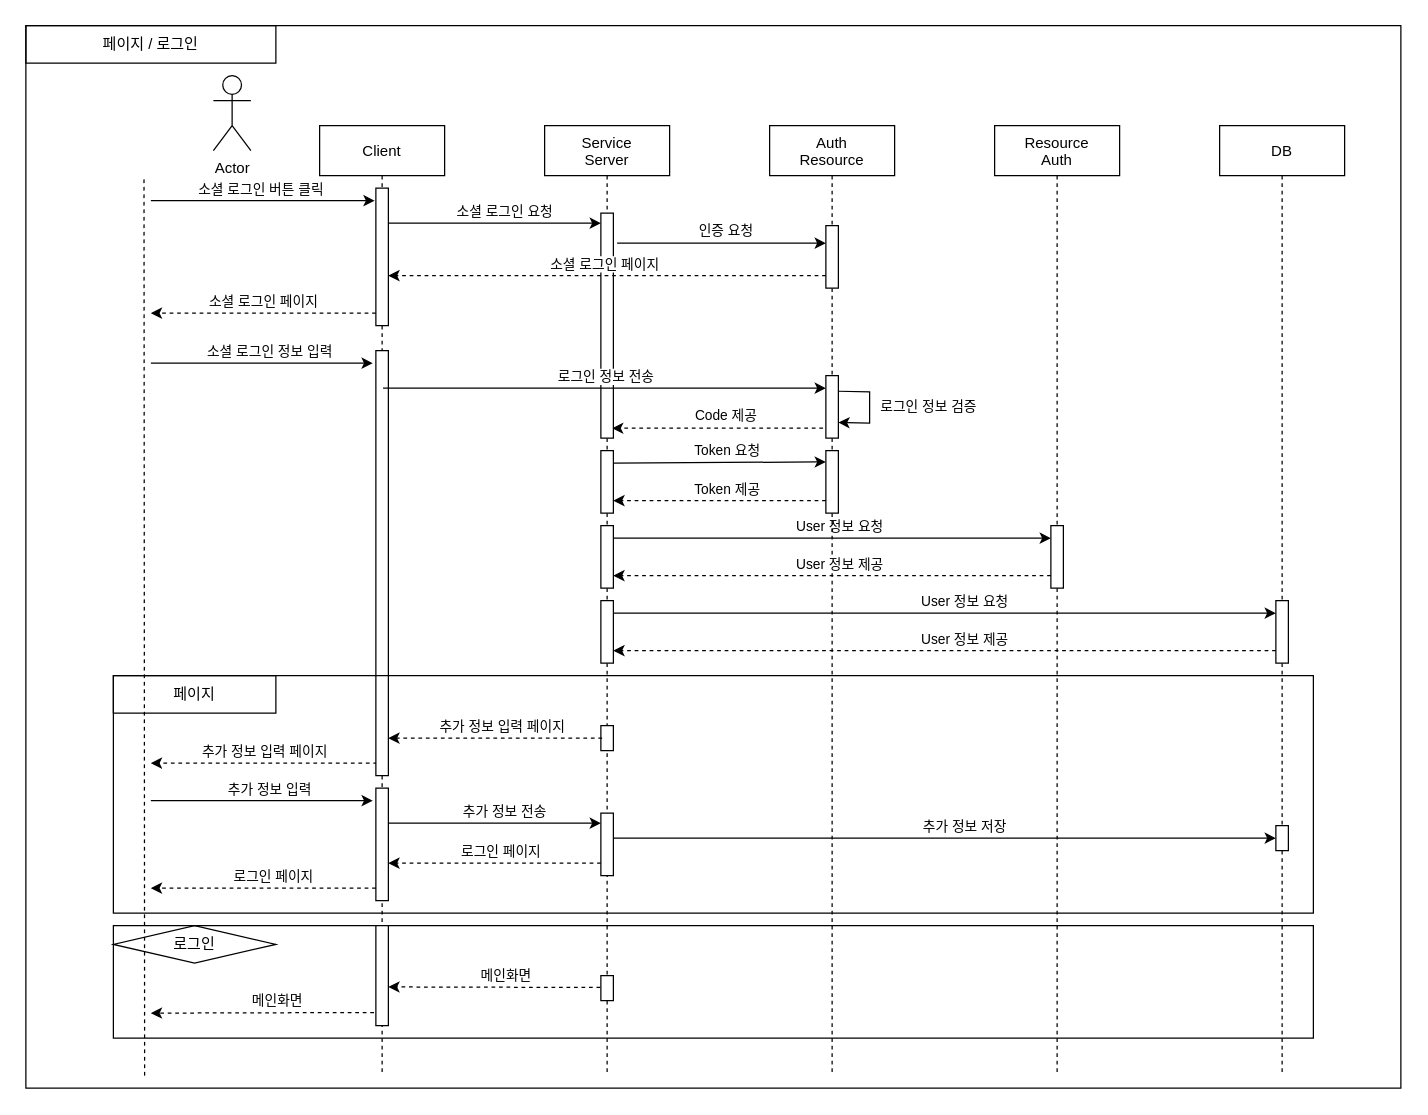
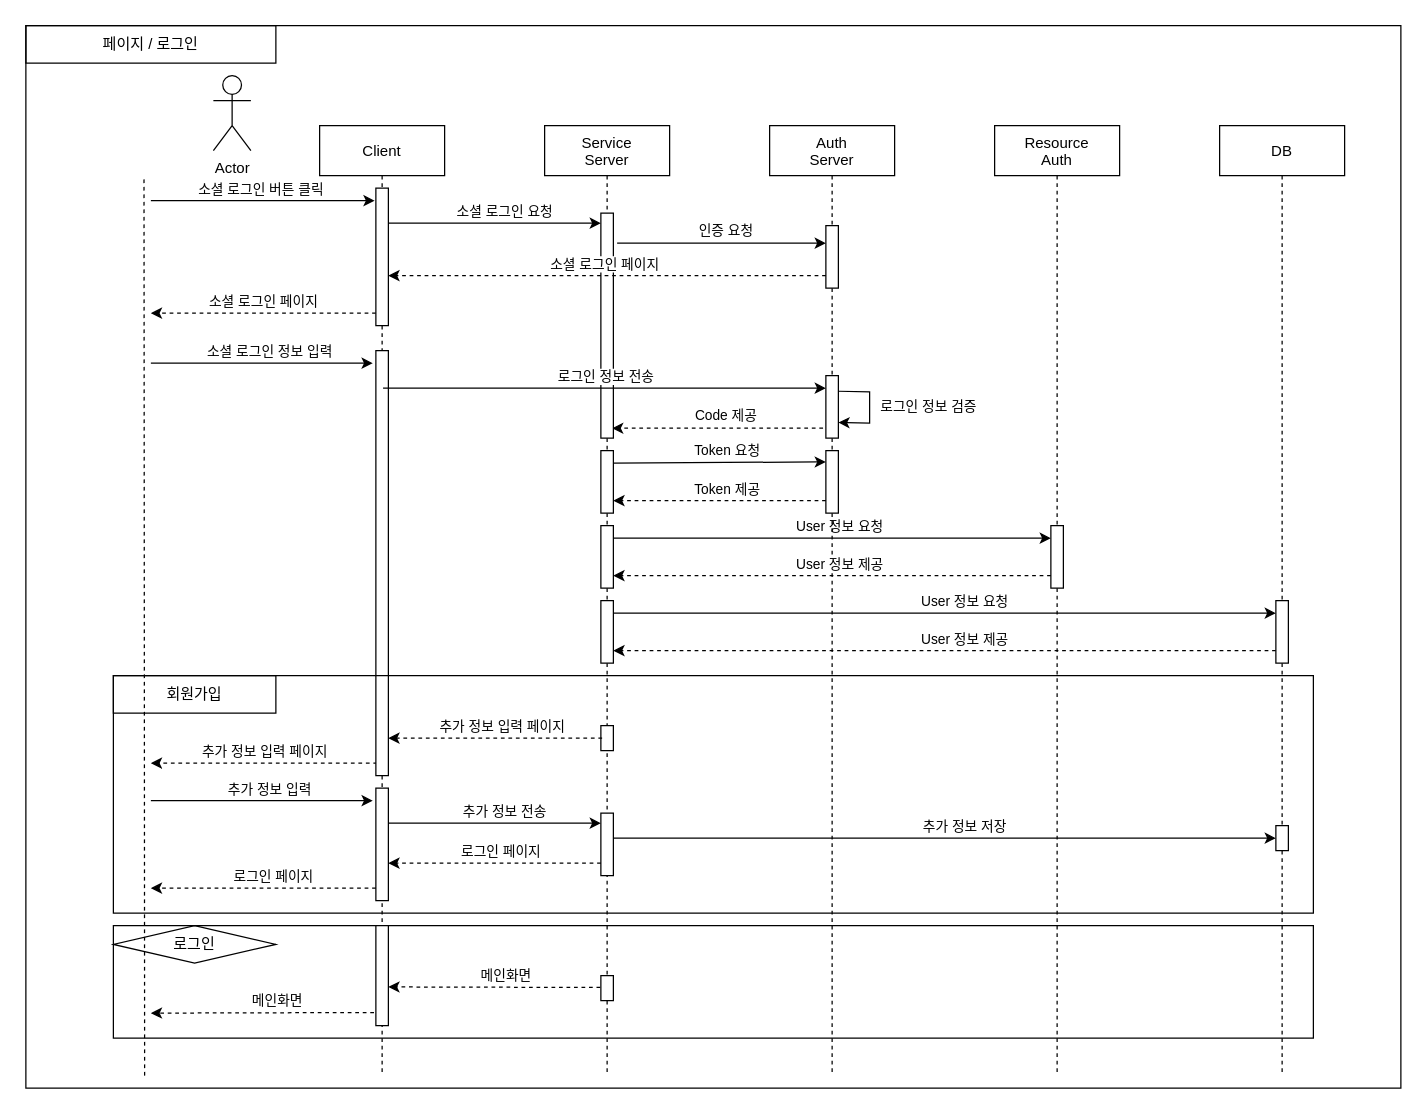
  <mxCell id="0" />
  <mxCell id="1" parent="0" />
  <mxCell id="2" value="" style="rounded=0;whiteSpace=wrap;html=1;fillColor=none;" vertex="1" parent="1"><mxGeometry width="1100" height="850" as="geometry" x="20" y="20" /></mxCell>
  <mxCell id="3" value="" style="rounded=0;whiteSpace=wrap;html=1;fillColor=none;" vertex="1" parent="1"><mxGeometry x="90" y="540" width="960" height="190" as="geometry" /></mxCell>
  <mxCell id="4" value="Client" style="shape=umlLifeline;perimeter=lifelinePerimeter;container=1;collapsible=0;recursiveResize=0;rounded=0;shadow=0;strokeWidth=1;" parent="1" vertex="1"><mxGeometry x="255" y="100" width="100" height="760" as="geometry" /></mxCell>
  <mxCell id="5" value="" style="endArrow=classic;html=1;rounded=0;strokeColor=default;dashed=1;exitX=0.51;exitY=0.441;exitDx=0;exitDy=0;exitPerimeter=0;" edge="1" parent="4"><mxGeometry width="50" height="50" relative="1" as="geometry"><mxPoint x="46" y="510" as="sourcePoint" /><mxPoint x="-135" y="510" as="targetPoint" /></mxGeometry></mxCell>
  <mxCell id="6" value="추가 정보 입력 페이지" style="edgeLabel;html=1;align=center;verticalAlign=middle;resizable=0;points=[];" vertex="1" connectable="0" parent="5"><mxGeometry x="-0.609" y="-2" relative="1" as="geometry"><mxPoint x="-56" y="-8" as="offset" /></mxGeometry></mxCell>
  <mxCell id="7" value="" style="endArrow=classic;html=1;rounded=0;exitX=0.52;exitY=0.124;exitDx=0;exitDy=0;exitPerimeter=0;" edge="1" parent="4"><mxGeometry width="50" height="50" relative="1" as="geometry"><mxPoint x="-135" y="540" as="sourcePoint" /><mxPoint x="42.5" y="540" as="targetPoint" /></mxGeometry></mxCell>
  <mxCell id="8" value="추가 정보 입력" style="edgeLabel;html=1;align=center;verticalAlign=middle;resizable=0;points=[];" vertex="1" connectable="0" parent="7"><mxGeometry x="-0.609" y="-2" relative="1" as="geometry"><mxPoint x="59" y="-12" as="offset" /></mxGeometry></mxCell>
  <mxCell id="9" value="" style="rounded=0;whiteSpace=wrap;html=1;fillColor=default;" vertex="1" parent="4"><mxGeometry x="45" y="180" width="10" height="260" as="geometry" /></mxCell>
  <mxCell id="10" value="" style="rounded=0;whiteSpace=wrap;html=1;fillColor=default;" vertex="1" parent="4"><mxGeometry x="45" y="530" width="10" height="90" as="geometry" /></mxCell>
  <mxCell id="11" value="" style="rounded=0;whiteSpace=wrap;html=1;fillColor=default;" vertex="1" parent="4"><mxGeometry x="45" y="440" width="10" height="80" as="geometry" /></mxCell>
  <mxCell id="12" value="Service&#10;Server" style="shape=umlLifeline;perimeter=lifelinePerimeter;container=1;collapsible=0;recursiveResize=0;rounded=0;shadow=0;strokeWidth=1;" vertex="1" parent="1"><mxGeometry x="435" y="100" width="100" height="760" as="geometry" /></mxCell>
  <mxCell id="13" value="" style="endArrow=classic;html=1;rounded=0;entryX=0;entryY=0.2;entryDx=0;entryDy=0;entryPerimeter=0;" edge="1" parent="12" target="36"><mxGeometry width="50" height="50" relative="1" as="geometry"><mxPoint x="50" y="330" as="sourcePoint" /><mxPoint x="395" y="330" as="targetPoint" /></mxGeometry></mxCell>
  <mxCell id="14" value="User 정보 요청" style="edgeLabel;html=1;align=center;verticalAlign=middle;resizable=0;points=[];" vertex="1" connectable="0" parent="13"><mxGeometry x="-0.609" y="-2" relative="1" as="geometry"><mxPoint x="116" y="-12" as="offset" /></mxGeometry></mxCell>
  <mxCell id="15" value="" style="endArrow=classic;html=1;rounded=0;strokeColor=default;dashed=1;exitX=0.49;exitY=0.351;exitDx=0;exitDy=0;exitPerimeter=0;entryX=0.9;entryY=0.956;entryDx=0;entryDy=0;entryPerimeter=0;" edge="1" parent="12" target="17"><mxGeometry width="50" height="50" relative="1" as="geometry"><mxPoint x="228.75" y="241.92" as="sourcePoint" /><mxPoint x="65" y="242" as="targetPoint" /></mxGeometry></mxCell>
  <mxCell id="16" value="Code 제공" style="edgeLabel;html=1;align=center;verticalAlign=middle;resizable=0;points=[];" vertex="1" connectable="0" parent="15"><mxGeometry x="-0.609" y="-2" relative="1" as="geometry"><mxPoint x="-50" y="-8" as="offset" /></mxGeometry></mxCell>
  <mxCell id="17" value="" style="rounded=0;whiteSpace=wrap;html=1;fillColor=default;" vertex="1" parent="12"><mxGeometry x="45" y="70" width="10" height="180" as="geometry" /></mxCell>
  <mxCell id="18" value="" style="endArrow=classic;html=1;rounded=0;exitX=0.51;exitY=0.309;exitDx=0;exitDy=0;exitPerimeter=0;entryX=0;entryY=0.2;entryDx=0;entryDy=0;entryPerimeter=0;" edge="1" parent="12" target="29"><mxGeometry width="50" height="50" relative="1" as="geometry"><mxPoint x="-129.25" y="210.0" as="sourcePoint" /><mxPoint x="229.25" y="210.0" as="targetPoint" /></mxGeometry></mxCell>
  <mxCell id="19" value="로그인 정보 전송" style="edgeLabel;html=1;align=center;verticalAlign=middle;resizable=0;points=[];" vertex="1" connectable="0" parent="18"><mxGeometry x="-0.609" y="-2" relative="1" as="geometry"><mxPoint x="109" y="-12" as="offset" /></mxGeometry></mxCell>
  <mxCell id="20" value="" style="rounded=0;whiteSpace=wrap;html=1;fillColor=default;" vertex="1" parent="12"><mxGeometry x="45" y="260" width="10" height="50" as="geometry" /></mxCell>
  <mxCell id="21" value="" style="rounded=0;whiteSpace=wrap;html=1;fillColor=default;" vertex="1" parent="12"><mxGeometry x="45" y="320" width="10" height="50" as="geometry" /></mxCell>
  <mxCell id="22" value="" style="rounded=0;whiteSpace=wrap;html=1;fillColor=default;" vertex="1" parent="12"><mxGeometry x="45" y="380" width="10" height="50" as="geometry" /></mxCell>
  <mxCell id="23" value="" style="rounded=0;whiteSpace=wrap;html=1;fillColor=default;" vertex="1" parent="12"><mxGeometry x="45" y="550" width="10" height="50" as="geometry" /></mxCell>
  <mxCell id="24" value="" style="rounded=0;whiteSpace=wrap;html=1;fillColor=default;" vertex="1" parent="12"><mxGeometry x="45" y="480" width="10" height="20" as="geometry" /></mxCell>
- <mxCell id="25" value="Auth&#10;Resource" style="shape=umlLifeline;perimeter=lifelinePerimeter;container=1;collapsible=0;recursiveResize=0;rounded=0;shadow=0;strokeWidth=1;" vertex="1" parent="1"><mxGeometry x="615" y="100" width="100" height="760" as="geometry" /></mxCell>
+ <mxCell id="25" value="Auth&#10;Server" style="shape=umlLifeline;perimeter=lifelinePerimeter;container=1;collapsible=0;recursiveResize=0;rounded=0;shadow=0;strokeWidth=1;" vertex="1" parent="1"><mxGeometry x="615" y="100" width="100" height="760" as="geometry" /></mxCell>
  <mxCell id="26" value="" style="endArrow=classic;html=1;rounded=0;strokeColor=default;dashed=1;" edge="1" parent="25"><mxGeometry width="50" height="50" relative="1" as="geometry"><mxPoint x="405" y="420" as="sourcePoint" /><mxPoint x="-125" y="420" as="targetPoint" /></mxGeometry></mxCell>
  <mxCell id="27" value="User 정보 제공" style="edgeLabel;html=1;align=center;verticalAlign=middle;resizable=0;points=[];" vertex="1" connectable="0" parent="26"><mxGeometry x="-0.609" y="-2" relative="1" as="geometry"><mxPoint x="-146" y="-8" as="offset" /></mxGeometry></mxCell>
  <mxCell id="28" value="" style="rounded=0;whiteSpace=wrap;html=1;fillColor=default;" vertex="1" parent="25"><mxGeometry x="45" y="80" width="10" height="50" as="geometry" /></mxCell>
  <mxCell id="29" value="" style="rounded=0;whiteSpace=wrap;html=1;fillColor=default;" vertex="1" parent="25"><mxGeometry x="45" y="200" width="10" height="50" as="geometry" /></mxCell>
  <mxCell id="30" value="" style="rounded=0;whiteSpace=wrap;html=1;fillColor=default;" vertex="1" parent="25"><mxGeometry x="45" y="260" width="10" height="50" as="geometry" /></mxCell>
  <mxCell id="31" value="" style="endArrow=classic;html=1;rounded=0;strokeColor=default;entryX=1;entryY=0.75;entryDx=0;entryDy=0;exitX=1;exitY=0.25;exitDx=0;exitDy=0;" edge="1" parent="25" source="29" target="29"><mxGeometry width="50" height="50" relative="1" as="geometry"><mxPoint x="75" y="220" as="sourcePoint" /><mxPoint x="55" y="240" as="targetPoint" /><Array as="points"><mxPoint x="80" y="213" /><mxPoint x="80" y="238" /></Array></mxGeometry></mxCell>
  <mxCell id="32" value="로그인 정보 검증" style="edgeLabel;html=1;align=center;verticalAlign=middle;resizable=0;points=[];" vertex="1" connectable="0" parent="31"><mxGeometry x="-0.616" y="-4" relative="1" as="geometry"><mxPoint x="58" y="8" as="offset" /></mxGeometry></mxCell>
  <mxCell id="33" value="Resource&#10;Auth" style="shape=umlLifeline;perimeter=lifelinePerimeter;container=1;collapsible=0;recursiveResize=0;rounded=0;shadow=0;strokeWidth=1;" vertex="1" parent="1"><mxGeometry x="795" y="100" width="100" height="760" as="geometry" /></mxCell>
  <mxCell id="34" value="" style="endArrow=classic;html=1;rounded=0;entryX=0;entryY=0.5;entryDx=0;entryDy=0;" edge="1" parent="33" target="39"><mxGeometry width="50" height="50" relative="1" as="geometry"><mxPoint x="-305" y="570" as="sourcePoint" /><mxPoint x="225" y="570" as="targetPoint" /></mxGeometry></mxCell>
  <mxCell id="35" value="추가 정보 저장" style="edgeLabel;html=1;align=center;verticalAlign=middle;resizable=0;points=[];" vertex="1" connectable="0" parent="34"><mxGeometry x="-0.609" y="-2" relative="1" as="geometry"><mxPoint x="176" y="-12" as="offset" /></mxGeometry></mxCell>
  <mxCell id="36" value="" style="rounded=0;whiteSpace=wrap;html=1;fillColor=default;" vertex="1" parent="33"><mxGeometry x="45" y="320" width="10" height="50" as="geometry" /></mxCell>
  <mxCell id="37" value="DB" style="shape=umlLifeline;perimeter=lifelinePerimeter;container=1;collapsible=0;recursiveResize=0;rounded=0;shadow=0;strokeWidth=1;" vertex="1" parent="1"><mxGeometry x="975" y="100" width="100" height="760" as="geometry" /></mxCell>
  <mxCell id="38" value="" style="rounded=0;whiteSpace=wrap;html=1;fillColor=default;" vertex="1" parent="37"><mxGeometry x="45" y="380" width="10" height="50" as="geometry" /></mxCell>
  <mxCell id="39" value="" style="rounded=0;whiteSpace=wrap;html=1;fillColor=default;" vertex="1" parent="37"><mxGeometry x="45" y="560" width="10" height="20" as="geometry" /></mxCell>
  <mxCell id="40" value="Actor" style="shape=umlActor;verticalLabelPosition=bottom;verticalAlign=top;html=1;outlineConnect=0;" vertex="1" parent="1"><mxGeometry x="170" y="60" width="30" height="60" as="geometry" /></mxCell>
  <mxCell id="41" value="" style="endArrow=none;dashed=1;html=1;rounded=0;" edge="1" parent="1"><mxGeometry width="50" height="50" relative="1" as="geometry"><mxPoint x="115" y="860" as="sourcePoint" /><mxPoint x="114.5" y="140" as="targetPoint" /></mxGeometry></mxCell>
  <mxCell id="42" value="" style="endArrow=classic;html=1;rounded=0;entryX=-0.1;entryY=0.091;entryDx=0;entryDy=0;entryPerimeter=0;" edge="1" parent="1" target="78"><mxGeometry width="50" height="50" relative="1" as="geometry"><mxPoint x="120" y="160" as="sourcePoint" /><mxPoint x="490" y="340" as="targetPoint" /></mxGeometry></mxCell>
  <mxCell id="43" value="소셜 로그인 버튼 클릭" style="edgeLabel;html=1;align=center;verticalAlign=middle;resizable=0;points=[];" vertex="1" connectable="0" parent="42"><mxGeometry x="-0.382" y="-3" relative="1" as="geometry"><mxPoint x="33" y="-13" as="offset" /></mxGeometry></mxCell>
  <mxCell id="44" value="" style="endArrow=classic;html=1;rounded=0;exitX=1;exitY=0.255;exitDx=0;exitDy=0;exitPerimeter=0;" edge="1" parent="1" source="78"><mxGeometry width="50" height="50" relative="1" as="geometry"><mxPoint x="320" y="170" as="sourcePoint" /><mxPoint x="480" y="178" as="targetPoint" /></mxGeometry></mxCell>
  <mxCell id="45" value="소셜 로그인 요청" style="edgeLabel;html=1;align=center;verticalAlign=middle;resizable=0;points=[];" vertex="1" connectable="0" parent="44"><mxGeometry x="-0.609" y="-2" relative="1" as="geometry"><mxPoint x="59" y="-12" as="offset" /></mxGeometry></mxCell>
  <mxCell id="46" value="" style="endArrow=classic;html=1;rounded=0;exitX=1.3;exitY=0.133;exitDx=0;exitDy=0;exitPerimeter=0;" edge="1" parent="1" source="17"><mxGeometry width="50" height="50" relative="1" as="geometry"><mxPoint x="490" y="180" as="sourcePoint" /><mxPoint x="660" y="194" as="targetPoint" /></mxGeometry></mxCell>
  <mxCell id="47" value="인증 요청" style="edgeLabel;html=1;align=center;verticalAlign=middle;resizable=0;points=[];" vertex="1" connectable="0" parent="46"><mxGeometry x="-0.609" y="-2" relative="1" as="geometry"><mxPoint x="54" y="-12" as="offset" /></mxGeometry></mxCell>
  <mxCell id="48" value="" style="endArrow=classic;html=1;rounded=0;strokeColor=default;dashed=1;" edge="1" parent="1"><mxGeometry width="50" height="50" relative="1" as="geometry"><mxPoint x="660" y="220" as="sourcePoint" /><mxPoint x="310" y="220" as="targetPoint" /></mxGeometry></mxCell>
  <mxCell id="49" value="소셜 로그인 페이지" style="edgeLabel;html=1;align=center;verticalAlign=middle;resizable=0;points=[];" vertex="1" connectable="0" parent="48"><mxGeometry x="-0.609" y="-2" relative="1" as="geometry"><mxPoint x="-110" y="-8" as="offset" /></mxGeometry></mxCell>
  <mxCell id="50" value="" style="endArrow=classic;html=1;rounded=0;strokeColor=default;dashed=1;" edge="1" parent="1"><mxGeometry width="50" height="50" relative="1" as="geometry"><mxPoint x="300" y="250" as="sourcePoint" /><mxPoint x="120" y="250" as="targetPoint" /></mxGeometry></mxCell>
  <mxCell id="51" value="소셜 로그인 페이지" style="edgeLabel;html=1;align=center;verticalAlign=middle;resizable=0;points=[];" vertex="1" connectable="0" parent="50"><mxGeometry x="-0.609" y="-2" relative="1" as="geometry"><mxPoint x="-56" y="-8" as="offset" /></mxGeometry></mxCell>
  <mxCell id="52" value="" style="endArrow=classic;html=1;rounded=0;exitX=0.52;exitY=0.124;exitDx=0;exitDy=0;exitPerimeter=0;" edge="1" parent="1"><mxGeometry width="50" height="50" relative="1" as="geometry"><mxPoint x="120" y="290" as="sourcePoint" /><mxPoint x="297.5" y="290" as="targetPoint" /></mxGeometry></mxCell>
  <mxCell id="53" value="소셜 로그인 정보 입력" style="edgeLabel;html=1;align=center;verticalAlign=middle;resizable=0;points=[];" vertex="1" connectable="0" parent="52"><mxGeometry x="-0.609" y="-2" relative="1" as="geometry"><mxPoint x="59" y="-12" as="offset" /></mxGeometry></mxCell>
  <mxCell id="54" value="" style="endArrow=classic;html=1;rounded=0;" edge="1" parent="1"><mxGeometry width="50" height="50" relative="1" as="geometry"><mxPoint x="490" y="370" as="sourcePoint" /><mxPoint x="660" y="369" as="targetPoint" /></mxGeometry></mxCell>
  <mxCell id="55" value="Token 요청" style="edgeLabel;html=1;align=center;verticalAlign=middle;resizable=0;points=[];" vertex="1" connectable="0" parent="54"><mxGeometry x="-0.609" y="-2" relative="1" as="geometry"><mxPoint x="57" y="-12" as="offset" /></mxGeometry></mxCell>
  <mxCell id="56" value="" style="endArrow=classic;html=1;rounded=0;strokeColor=default;dashed=1;" edge="1" parent="1"><mxGeometry width="50" height="50" relative="1" as="geometry"><mxPoint x="660" y="400" as="sourcePoint" /><mxPoint x="490" y="400" as="targetPoint" /></mxGeometry></mxCell>
  <mxCell id="57" value="Token 제공" style="edgeLabel;html=1;align=center;verticalAlign=middle;resizable=0;points=[];" vertex="1" connectable="0" parent="56"><mxGeometry x="-0.609" y="-2" relative="1" as="geometry"><mxPoint x="-47" y="-8" as="offset" /></mxGeometry></mxCell>
  <mxCell id="58" value="" style="endArrow=classic;html=1;rounded=0;strokeColor=default;dashed=1;" edge="1" parent="1"><mxGeometry width="50" height="50" relative="1" as="geometry"><mxPoint x="840" y="460" as="sourcePoint" /><mxPoint x="490" y="460" as="targetPoint" /></mxGeometry></mxCell>
  <mxCell id="59" value="User 정보 제공" style="edgeLabel;html=1;align=center;verticalAlign=middle;resizable=0;points=[];" vertex="1" connectable="0" parent="58"><mxGeometry x="-0.609" y="-2" relative="1" as="geometry"><mxPoint x="-102" y="-8" as="offset" /></mxGeometry></mxCell>
  <mxCell id="60" value="" style="endArrow=classic;html=1;rounded=0;" edge="1" parent="1"><mxGeometry width="50" height="50" relative="1" as="geometry"><mxPoint x="490" y="490" as="sourcePoint" /><mxPoint x="1020" y="490" as="targetPoint" /></mxGeometry></mxCell>
  <mxCell id="61" value="User 정보 요청" style="edgeLabel;html=1;align=center;verticalAlign=middle;resizable=0;points=[];" vertex="1" connectable="0" parent="60"><mxGeometry x="-0.609" y="-2" relative="1" as="geometry"><mxPoint x="176" y="-12" as="offset" /></mxGeometry></mxCell>
  <mxCell id="62" value="" style="endArrow=classic;html=1;rounded=0;strokeColor=default;dashed=1;exitX=0.51;exitY=0.441;exitDx=0;exitDy=0;exitPerimeter=0;" edge="1" parent="1"><mxGeometry width="50" height="50" relative="1" as="geometry"><mxPoint x="481" y="590" as="sourcePoint" /><mxPoint x="310" y="590" as="targetPoint" /></mxGeometry></mxCell>
  <mxCell id="63" value="추가 정보 입력 페이지" style="edgeLabel;html=1;align=center;verticalAlign=middle;resizable=0;points=[];" vertex="1" connectable="0" parent="62"><mxGeometry x="-0.609" y="-2" relative="1" as="geometry"><mxPoint x="-48" y="-8" as="offset" /></mxGeometry></mxCell>
  <mxCell id="64" value="" style="endArrow=classic;html=1;rounded=0;" edge="1" parent="1"><mxGeometry width="50" height="50" relative="1" as="geometry"><mxPoint x="310" y="658" as="sourcePoint" /><mxPoint x="480" y="658" as="targetPoint" /></mxGeometry></mxCell>
  <mxCell id="65" value="추가 정보 전송" style="edgeLabel;html=1;align=center;verticalAlign=middle;resizable=0;points=[];" vertex="1" connectable="0" parent="64"><mxGeometry x="-0.609" y="-2" relative="1" as="geometry"><mxPoint x="59" y="-12" as="offset" /></mxGeometry></mxCell>
  <mxCell id="66" value="" style="endArrow=classic;html=1;rounded=0;strokeColor=default;dashed=1;exitX=0;exitY=0.8;exitDx=0;exitDy=0;exitPerimeter=0;" edge="1" parent="1" source="23"><mxGeometry width="50" height="50" relative="1" as="geometry"><mxPoint x="470" y="690" as="sourcePoint" /><mxPoint x="310" y="690" as="targetPoint" /></mxGeometry></mxCell>
  <mxCell id="67" value="로그인 페이지" style="edgeLabel;html=1;align=center;verticalAlign=middle;resizable=0;points=[];" vertex="1" connectable="0" parent="66"><mxGeometry x="-0.609" y="-2" relative="1" as="geometry"><mxPoint x="-48" y="-8" as="offset" /></mxGeometry></mxCell>
  <mxCell id="68" value="" style="endArrow=classic;html=1;rounded=0;strokeColor=default;dashed=1;" edge="1" parent="1"><mxGeometry width="50" height="50" relative="1" as="geometry"><mxPoint x="300" y="710" as="sourcePoint" /><mxPoint x="120" y="710" as="targetPoint" /></mxGeometry></mxCell>
  <mxCell id="69" value="로그인 페이지" style="edgeLabel;html=1;align=center;verticalAlign=middle;resizable=0;points=[];" vertex="1" connectable="0" parent="68"><mxGeometry x="-0.609" y="-2" relative="1" as="geometry"><mxPoint x="-48" y="-8" as="offset" /></mxGeometry></mxCell>
- <mxCell id="70" value="페이지" style="rounded=0;whiteSpace=wrap;html=1;fillColor=none;" vertex="1" parent="1"><mxGeometry x="90" y="540" width="130" height="30" as="geometry" /></mxCell>
+ <mxCell id="70" value="회원가입" style="rounded=0;whiteSpace=wrap;html=1;fillColor=none;" vertex="1" parent="1"><mxGeometry x="90" y="540" width="130" height="30" as="geometry" /></mxCell>
  <mxCell id="71" value="" style="rounded=0;whiteSpace=wrap;html=1;fillColor=none;" vertex="1" parent="1"><mxGeometry x="90" y="740" width="960" height="90" as="geometry" /></mxCell>
  <mxCell id="72" value="로그인" style="rhombus;whiteSpace=wrap;html=1;fillColor=none;" vertex="1" parent="1"><mxGeometry x="90" y="740" width="130" height="30" as="geometry" /></mxCell>
  <mxCell id="73" value="" style="endArrow=classic;html=1;rounded=0;strokeColor=default;dashed=1;exitX=0.51;exitY=0.441;exitDx=0;exitDy=0;exitPerimeter=0;entryX=1;entryY=0.613;entryDx=0;entryDy=0;entryPerimeter=0;" edge="1" parent="1" target="79"><mxGeometry width="50" height="50" relative="1" as="geometry"><mxPoint x="485.5" y="789.5" as="sourcePoint" /><mxPoint x="314.5" y="789.5" as="targetPoint" /></mxGeometry></mxCell>
  <mxCell id="74" value="메인화면" style="edgeLabel;html=1;align=center;verticalAlign=middle;resizable=0;points=[];" vertex="1" connectable="0" parent="73"><mxGeometry x="-0.609" y="-2" relative="1" as="geometry"><mxPoint x="-48" y="-8" as="offset" /></mxGeometry></mxCell>
  <mxCell id="75" value="" style="endArrow=classic;html=1;rounded=0;strokeColor=default;dashed=1;" edge="1" parent="1"><mxGeometry width="50" height="50" relative="1" as="geometry"><mxPoint x="304.5" y="809.5" as="sourcePoint" /><mxPoint x="120" y="810" as="targetPoint" /></mxGeometry></mxCell>
  <mxCell id="76" value="메인화면" style="edgeLabel;html=1;align=center;verticalAlign=middle;resizable=0;points=[];" vertex="1" connectable="0" parent="75"><mxGeometry x="-0.609" y="-2" relative="1" as="geometry"><mxPoint x="-48" y="-8" as="offset" /></mxGeometry></mxCell>
  <mxCell id="77" value="페이지 / 로그인" style="rounded=0;whiteSpace=wrap;html=1;fillColor=none;" vertex="1" parent="1"><mxGeometry width="200" height="30" as="geometry" x="20" y="20" /></mxCell>
  <mxCell id="78" value="" style="rounded=0;whiteSpace=wrap;html=1;fillColor=default;" vertex="1" parent="1"><mxGeometry x="300" y="150" width="10" height="110" as="geometry" /></mxCell>
  <mxCell id="79" value="" style="rounded=0;whiteSpace=wrap;html=1;fillColor=default;" vertex="1" parent="1"><mxGeometry x="300" y="740" width="10" height="80" as="geometry" /></mxCell>
  <mxCell id="80" value="" style="rounded=0;whiteSpace=wrap;html=1;fillColor=default;" vertex="1" parent="1"><mxGeometry x="480" y="780" width="10" height="20" as="geometry" /></mxCell>
